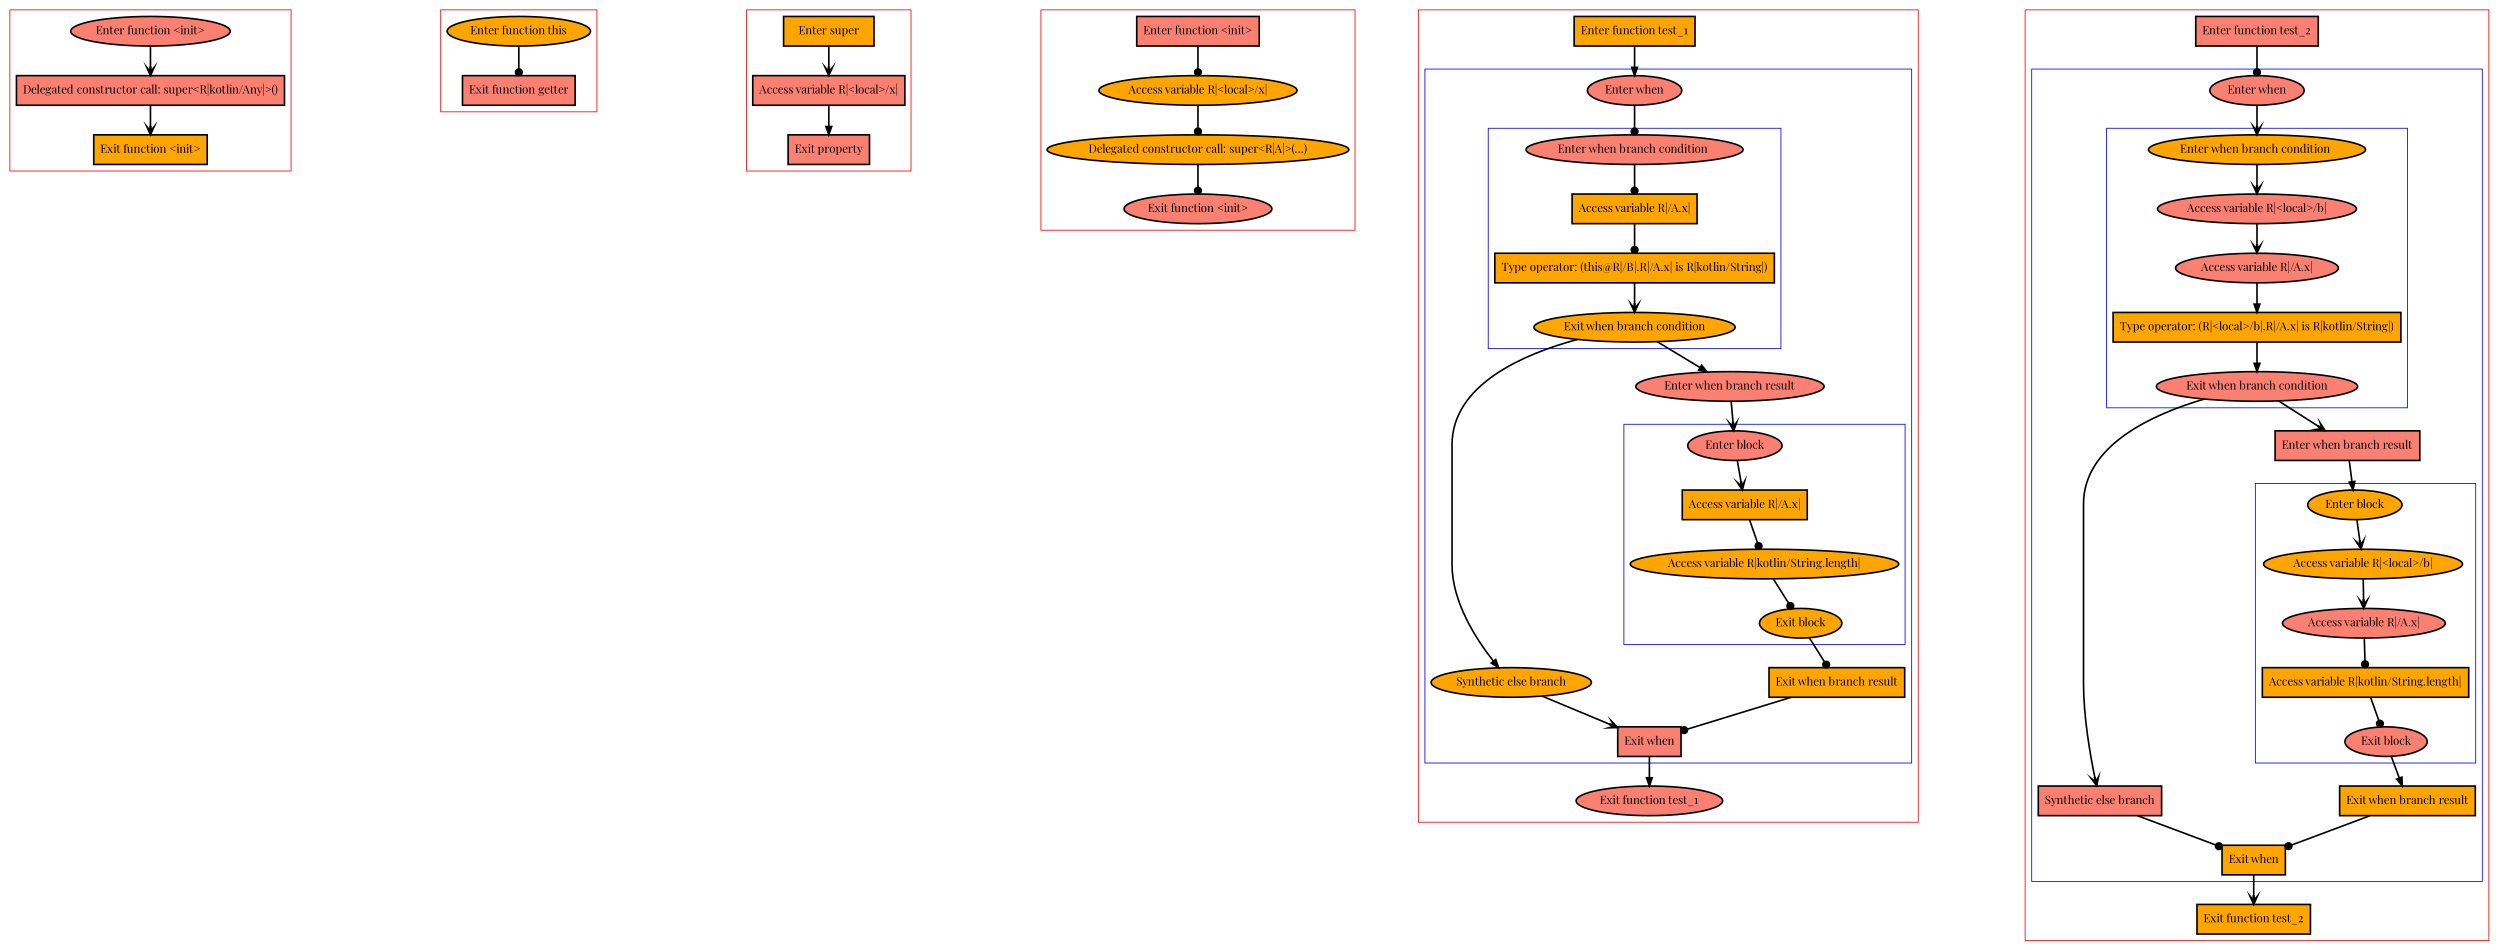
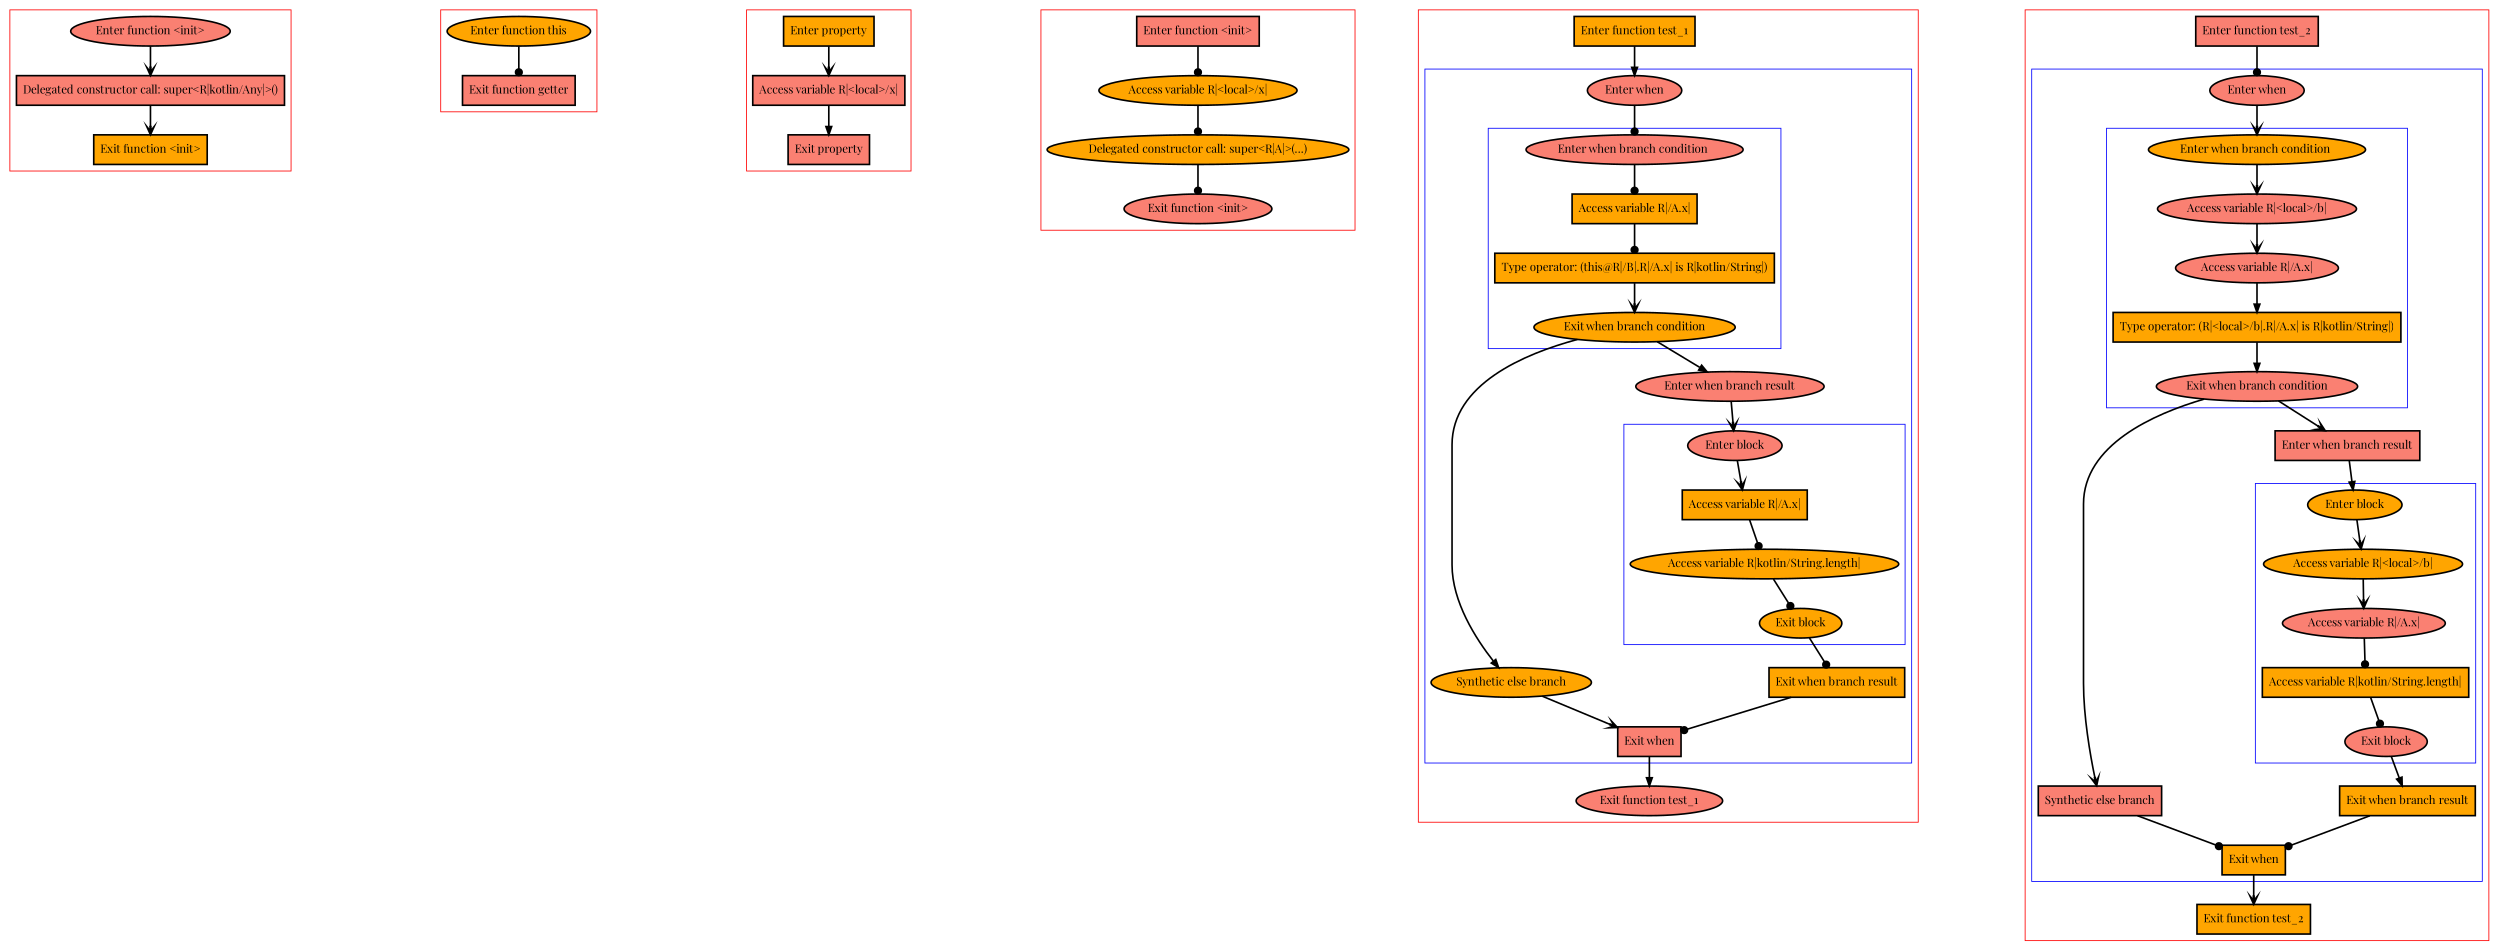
  digraph {
    fontname="Playfair Display"
    nodesep=3
    node [fillcolor=salmon fontname="Playfair Display" penwidth=2 shape=ellipse style=filled]
    edge [arrowhead=dot fontname="Playfair Display" penwidth=2]
    n1 [label="Enter function <init>"]
    n2 [label="Delegated constructor call: super<R|kotlin/Any|>()" shape=box]
    n3 [fillcolor=orange label="Exit function <init>" shape=box]
    n4 [fillcolor=orange label="Enter function this"]
    n5 [label="Exit function getter" shape=box]
-   n6 [fillcolor=orange label="Enter super" shape=box]
+   n6 [fillcolor=orange label="Enter property" shape=box]
    n7 [label="Access variable R|<local>/x|" shape=box]
    n8 [label="Exit property" shape=box]
    n9 [label="Enter function <init>" shape=box]
    n10 [fillcolor=orange label="Access variable R|<local>/x|"]
    n11 [fillcolor=orange label="Delegated constructor call: super<R|A|>(...)"]
    n12 [label="Exit function <init>"]
    n13 [label="Enter when branch condition "]
    n14 [fillcolor=orange label="Access variable R|/A.x|" shape=box]
    n15 [fillcolor=orange label="Type operator: (this@R|/B|.R|/A.x| is R|kotlin/String|)" shape=box]
    n16 [fillcolor=orange label="Exit when branch condition"]
    n17 [label="Enter block"]
    n18 [fillcolor=orange label="Access variable R|/A.x|" shape=box]
    n19 [fillcolor=orange label="Access variable R|kotlin/String.length|"]
    n20 [fillcolor=orange label="Exit block"]
    n21 [label="Enter when"]
    n22 [fillcolor=orange label="Synthetic else branch"]
    n23 [label="Enter when branch result"]
    n24 [fillcolor=orange label="Exit when branch result" shape=box]
    n25 [label="Exit when" shape=box]
    n26 [fillcolor=orange label="Enter function test_1" shape=box]
    n27 [label="Exit function test_1"]
    n28 [fillcolor=orange label="Enter when branch condition "]
    n29 [label="Access variable R|<local>/b|"]
    n30 [label="Access variable R|/A.x|"]
    n31 [fillcolor=orange label="Type operator: (R|<local>/b|.R|/A.x| is R|kotlin/String|)" shape=box]
    n32 [label="Exit when branch condition"]
    n33 [fillcolor=orange label="Enter block"]
    n34 [fillcolor=orange label="Access variable R|<local>/b|"]
    n35 [label="Access variable R|/A.x|"]
    n36 [fillcolor=orange label="Access variable R|kotlin/String.length|" shape=box]
    n37 [label="Exit block"]
    n38 [label="Enter when"]
    n39 [label="Synthetic else branch" shape=box]
    n40 [label="Enter when branch result" shape=box]
    n41 [fillcolor=orange label="Exit when branch result" shape=box]
    n42 [fillcolor=orange label="Exit when" shape=box]
    n43 [label="Enter function test_2" shape=box]
    n44 [fillcolor=orange label="Exit function test_2" shape=box]
    subgraph cluster_1 {
      color=red
      n1
      n2
      n3
    }
    subgraph cluster_2 {
      color=red
      n4
      n5
    }
    subgraph cluster_3 {
      color=red
      n6
      n7
      n8
    }
    subgraph cluster_4 {
      color=red
      n9
      n10
      n11
      n12
    }
    subgraph cluster_5 {
      color=red
      n26
      n27
      subgraph cluster_6 {
        color=blue
        n21
        n22
        n23
        n24
        n25
        subgraph cluster_7 {
          color=blue
          n13
          n14
          n15
          n16
        }
        subgraph cluster_8 {
          color=blue
          n17
          n18
          n19
          n20
        }
      }
    }
    subgraph cluster_9 {
      color=red
      n43
      n44
      subgraph cluster_10 {
        color=blue
        n38
        n39
        n40
        n41
        n42
        subgraph cluster_11 {
          color=blue
          n28
          n29
          n30
          n31
          n32
        }
        subgraph cluster_12 {
          color=blue
          n33
          n34
          n35
          n36
          n37
        }
      }
    }
    n1 -> n2 [arrowhead=vee]
    n2 -> n3 [arrowhead=vee]
    n4 -> n5
    n6 -> n7 [arrowhead=vee]
    n7 -> n8 [arrowhead=normal]
    n9 -> n10
    n10 -> n11
    n11 -> n12
    n13 -> n14
    n14 -> n15
    n15 -> n16 [arrowhead=vee]
    n16 -> n22 [arrowhead=normal]
    n16 -> n23 [arrowhead=normal]
    n17 -> n18 [arrowhead=vee]
    n18 -> n19
    n19 -> n20
    n20 -> n24
    n21 -> n13
    n22 -> n25 [arrowhead=vee]
    n23 -> n17 [arrowhead=vee]
    n24 -> n25
    n25 -> n27 [arrowhead=normal]
    n26 -> n21 [arrowhead=normal]
    n28 -> n29 [arrowhead=vee]
    n29 -> n30 [arrowhead=vee]
    n30 -> n31 [arrowhead=normal]
    n31 -> n32 [arrowhead=normal]
    n32 -> n39 [arrowhead=vee]
    n32 -> n40 [arrowhead=vee]
    n33 -> n34 [arrowhead=vee]
    n34 -> n35 [arrowhead=vee]
    n35 -> n36
    n36 -> n37
    n37 -> n41 [arrowhead=normal]
    n38 -> n28 [arrowhead=vee]
    n39 -> n42
    n40 -> n33 [arrowhead=normal]
    n41 -> n42
    n42 -> n44 [arrowhead=vee]
    n43 -> n38
  }
